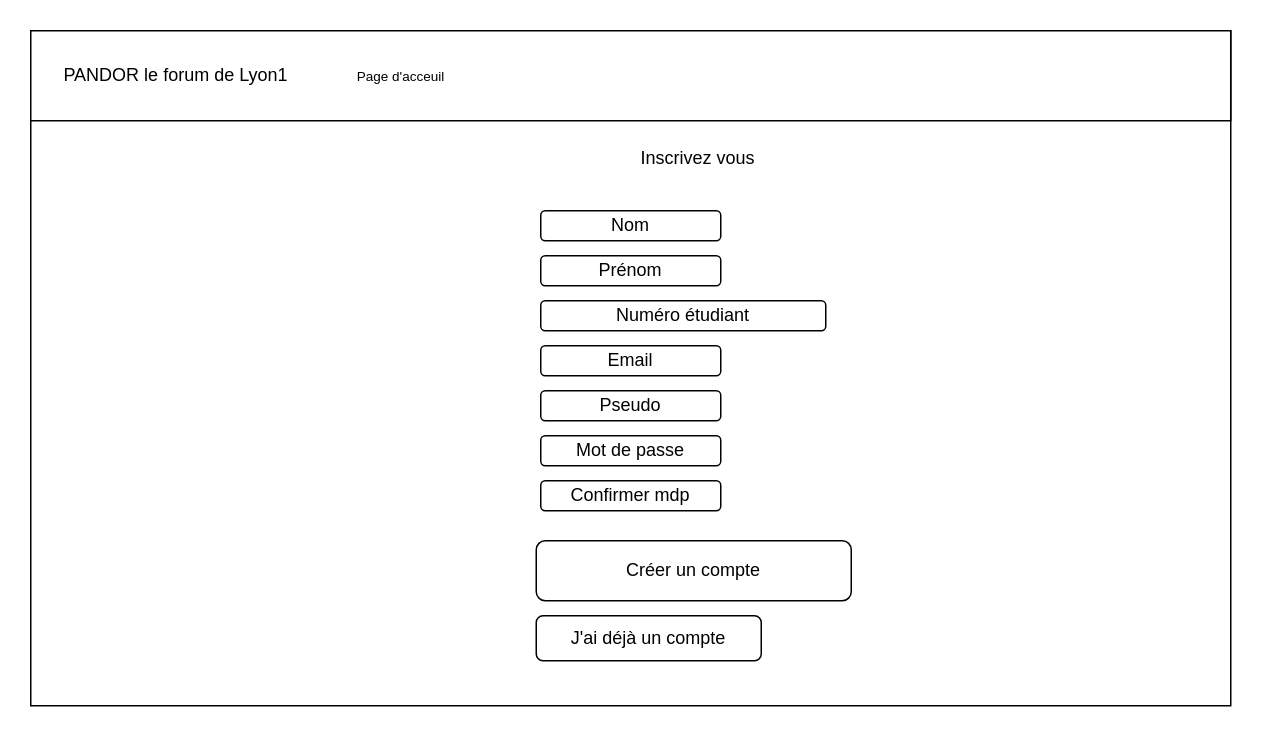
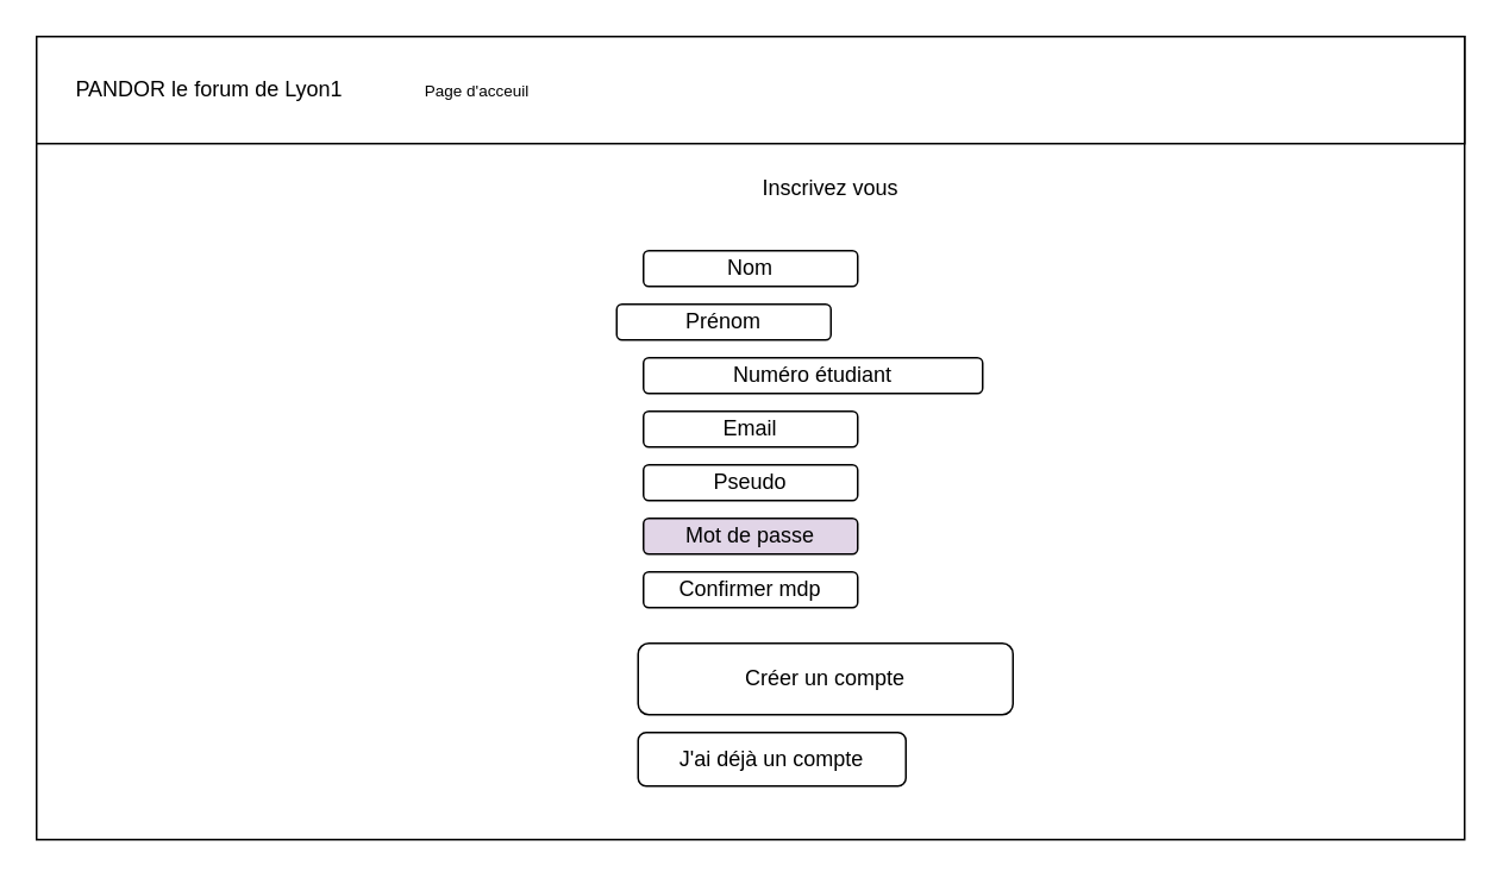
  <mxCell id="0" />
  <mxCell id="1" parent="0" />
  <mxCell id="2" value="" style="rounded=0;whiteSpace=wrap;html=1;" parent="1" vertex="1"><mxGeometry x="20" y="20" width="800" height="450" as="geometry" /></mxCell>
  <mxCell id="3" value="" style="rounded=0;whiteSpace=wrap;html=1;" parent="1" vertex="1"><mxGeometry x="20" y="20" width="800" height="60" as="geometry" /></mxCell>
  <mxCell id="4" value="PANDOR le forum de Lyon1" style="text;html=1;strokeColor=none;fillColor=none;align=center;verticalAlign=middle;whiteSpace=wrap;rounded=0;" parent="1" vertex="1"><mxGeometry x="27" y="40" width="180" height="20" as="geometry" /></mxCell>
  <mxCell id="5" value="Inscrivez vous" style="text;html=1;strokeColor=none;fillColor=none;align=center;verticalAlign=middle;whiteSpace=wrap;rounded=0;" parent="1" vertex="1"><mxGeometry x="395" y="95" width="140" height="20" as="geometry" /></mxCell>
  <mxCell id="6" value="&lt;font style=&quot;font-size: 9px&quot;&gt;Page d'acceuil&lt;br&gt;&lt;/font&gt;" style="text;html=1;strokeColor=none;fillColor=none;align=center;verticalAlign=middle;whiteSpace=wrap;rounded=0;" parent="1" vertex="1"><mxGeometry x="197" y="40" width="140" height="20" as="geometry" /></mxCell>
  <mxCell id="7" value="Nom" style="rounded=1;whiteSpace=wrap;html=1;" parent="1" vertex="1"><mxGeometry x="360" y="140" width="120" height="20" as="geometry" /></mxCell>
  <mxCell id="8" value="Email" style="rounded=1;whiteSpace=wrap;html=1;" parent="1" vertex="1"><mxGeometry x="360" y="230" width="120" height="20" as="geometry" /></mxCell>
  <mxCell id="9" value="Numéro étudiant" style="rounded=1;whiteSpace=wrap;html=1;" parent="1" vertex="1"><mxGeometry x="360" y="200" width="190" height="20" as="geometry" /></mxCell>
- <mxCell id="10" value="Mot de passe" style="rounded=1;whiteSpace=wrap;html=1;" parent="1" vertex="1"><mxGeometry x="360" y="290" width="120" height="20" as="geometry" /></mxCell>
- <mxCell id="11" value="Prénom" style="rounded=1;whiteSpace=wrap;html=1;" parent="1" vertex="1"><mxGeometry x="360" y="170" width="120" height="20" as="geometry" /></mxCell>
+ <mxCell id="10" value="Mot de passe" style="rounded=1;whiteSpace=wrap;html=1;fillColor=#e1d5e7;" parent="1" vertex="1"><mxGeometry x="360" y="290" width="120" height="20" as="geometry" /></mxCell>
+ <mxCell id="11" value="Prénom" style="rounded=1;whiteSpace=wrap;html=1;" parent="1" vertex="1"><mxGeometry x="345" y="170" width="120" height="20" as="geometry" /></mxCell>
  <mxCell id="12" value="Pseudo" style="rounded=1;whiteSpace=wrap;html=1;" parent="1" vertex="1"><mxGeometry x="360" y="260" width="120" height="20" as="geometry" /></mxCell>
  <mxCell id="13" value="J'ai déjà un compte" style="rounded=1;whiteSpace=wrap;html=1;" parent="1" vertex="1"><mxGeometry x="357" y="410" width="150" height="30" as="geometry" /></mxCell>
  <mxCell id="14" value="Confirmer mdp" style="rounded=1;whiteSpace=wrap;html=1;" parent="1" vertex="1"><mxGeometry x="360" y="320" width="120" height="20" as="geometry" /></mxCell>
  <mxCell id="15" value="Créer un compte" style="rounded=1;whiteSpace=wrap;html=1;" vertex="1" parent="1"><mxGeometry x="357" y="360" width="210" height="40" as="geometry" /></mxCell>
